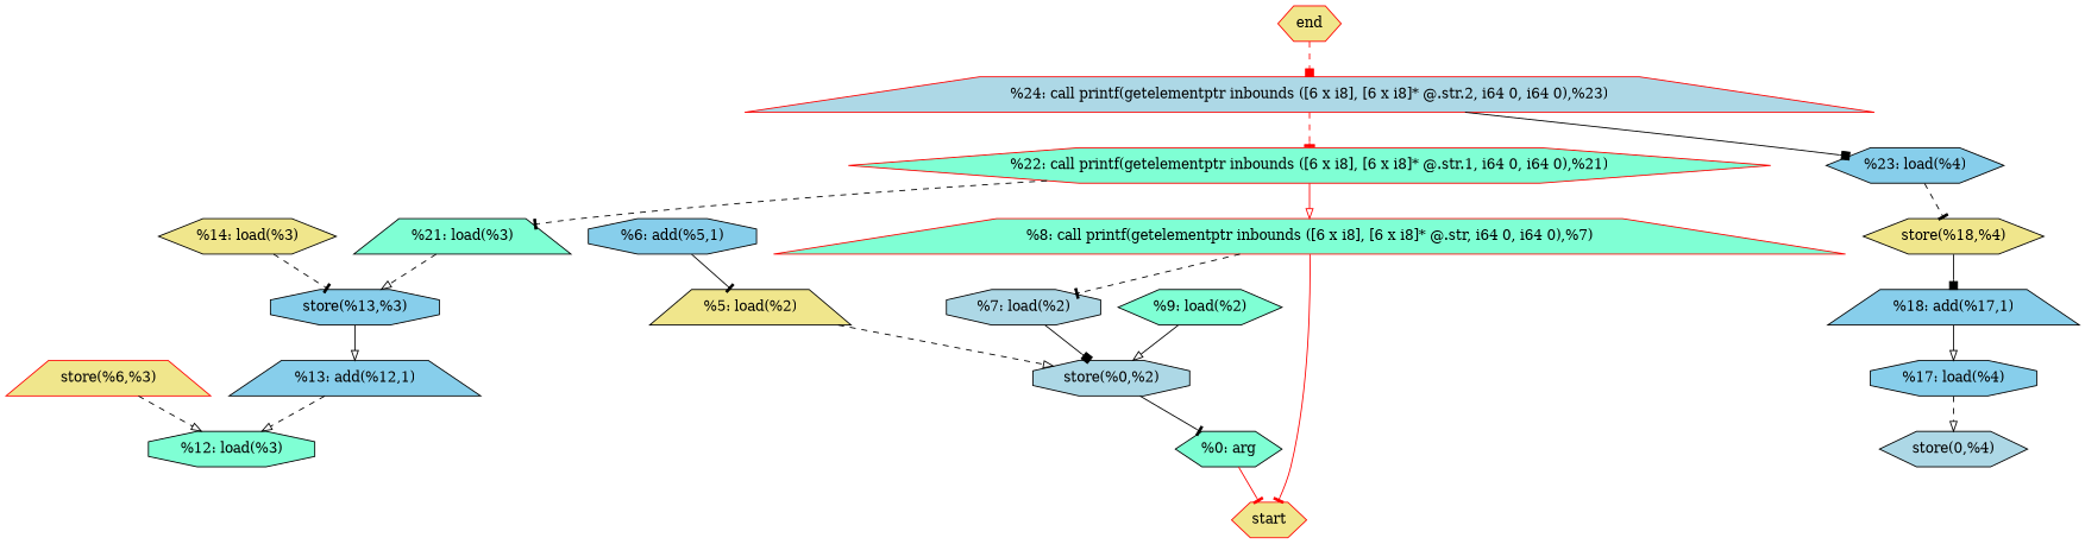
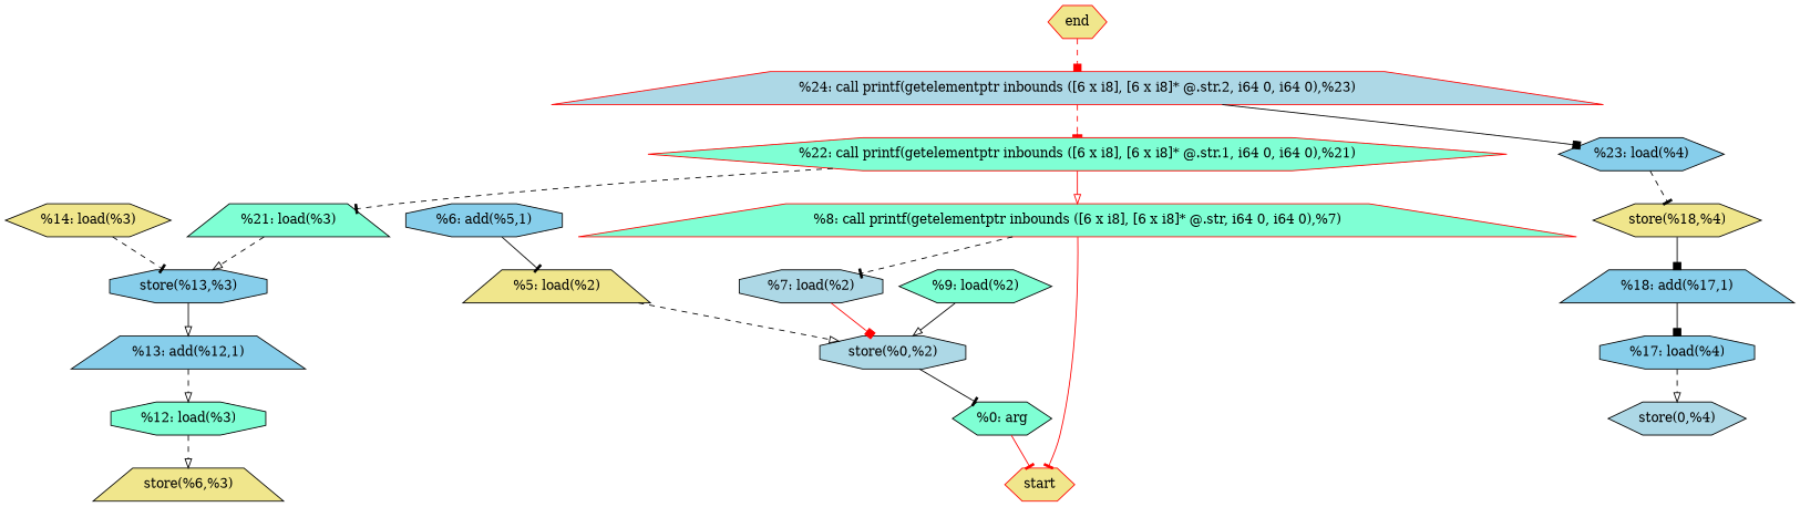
  digraph {
    node [fillcolor=khaki shape=hexagon style=filled]
    edge [arrowhead=tee style=dashed]
    n1 [color=red label=start]
    n2 [color=red label=end]
    n3 [color=red fillcolor=lightblue label="%24: call printf(getelementptr inbounds ([6 x i8], [6 x i8]* @.str.2, i64 0, i64 0),%23)" shape=trapezium]
    n4 [color=red fillcolor=aquamarine label="%22: call printf(getelementptr inbounds ([6 x i8], [6 x i8]* @.str.1, i64 0, i64 0),%21)"]
    n5 [fillcolor=skyblue label="%23: load(%4)"]
    n6 [fillcolor=aquamarine label="%0: arg"]
    n7 [fillcolor=lightblue label="store(%0,%2)" shape=octagon]
    n8 [label="%5: load(%2)" shape=trapezium]
    n9 [fillcolor=skyblue label="%6: add(%5,1)" shape=octagon]
-   n10 [label="store(%6,%3)" shape=trapezium color=red]
+   n10 [label="store(%6,%3)" shape=trapezium]
    n11 [fillcolor=lightblue label="store(0,%4)"]
    n12 [fillcolor=lightblue label="%7: load(%2)" shape=octagon]
    n13 [color=red fillcolor=aquamarine label="%8: call printf(getelementptr inbounds ([6 x i8], [6 x i8]* @.str, i64 0, i64 0),%7)" shape=trapezium]
    n14 [fillcolor=aquamarine label="%9: load(%2)"]
    n15 [fillcolor=aquamarine label="%12: load(%3)" shape=octagon]
    n16 [fillcolor=skyblue label="%13: add(%12,1)" shape=trapezium]
    n17 [fillcolor=skyblue label="store(%13,%3)" shape=octagon]
    n18 [label="%14: load(%3)"]
    n19 [fillcolor=skyblue label="%17: load(%4)" shape=octagon]
    n20 [fillcolor=skyblue label="%18: add(%17,1)" shape=trapezium]
    n21 [label="store(%18,%4)"]
    n22 [fillcolor=aquamarine label="%21: load(%3)" shape=trapezium]
    n2 -> n3 [arrowhead=box color=red weight=100]
    n3 -> n4 [color=red weight=100]
    n3 -> n5 [arrowhead=box style=solid]
    n4 -> n13 [arrowhead=onormal color=red style=solid weight=100]
    n4 -> n22
    n5 -> n21
    n6 -> n1 [color=red style=solid weight=100]
    n7 -> n6 [style=solid]
    n8 -> n7 [arrowhead=onormal]
    n9 -> n8 [style=solid]
-   n12 -> n7 [arrowhead=box style=solid]
+   n12 -> n7 [arrowhead=box style=solid color=red]
    n13 -> n1 [color=red style=solid weight=100]
    n13 -> n12
    n14 -> n7 [arrowhead=onormal style=solid]
-   n10 -> n15 [arrowhead=onormal]
+   n15 -> n10 [arrowhead=onormal]
    n16 -> n15 [arrowhead=onormal]
    n17 -> n16 [arrowhead=onormal style=solid]
    n18 -> n17
    n19 -> n11 [arrowhead=onormal]
-   n20 -> n19 [arrowhead=onormal style=solid]
+   n20 -> n19 [arrowhead=box style=solid]
    n21 -> n20 [arrowhead=box style=solid]
    n22 -> n17 [arrowhead=onormal]
  }
